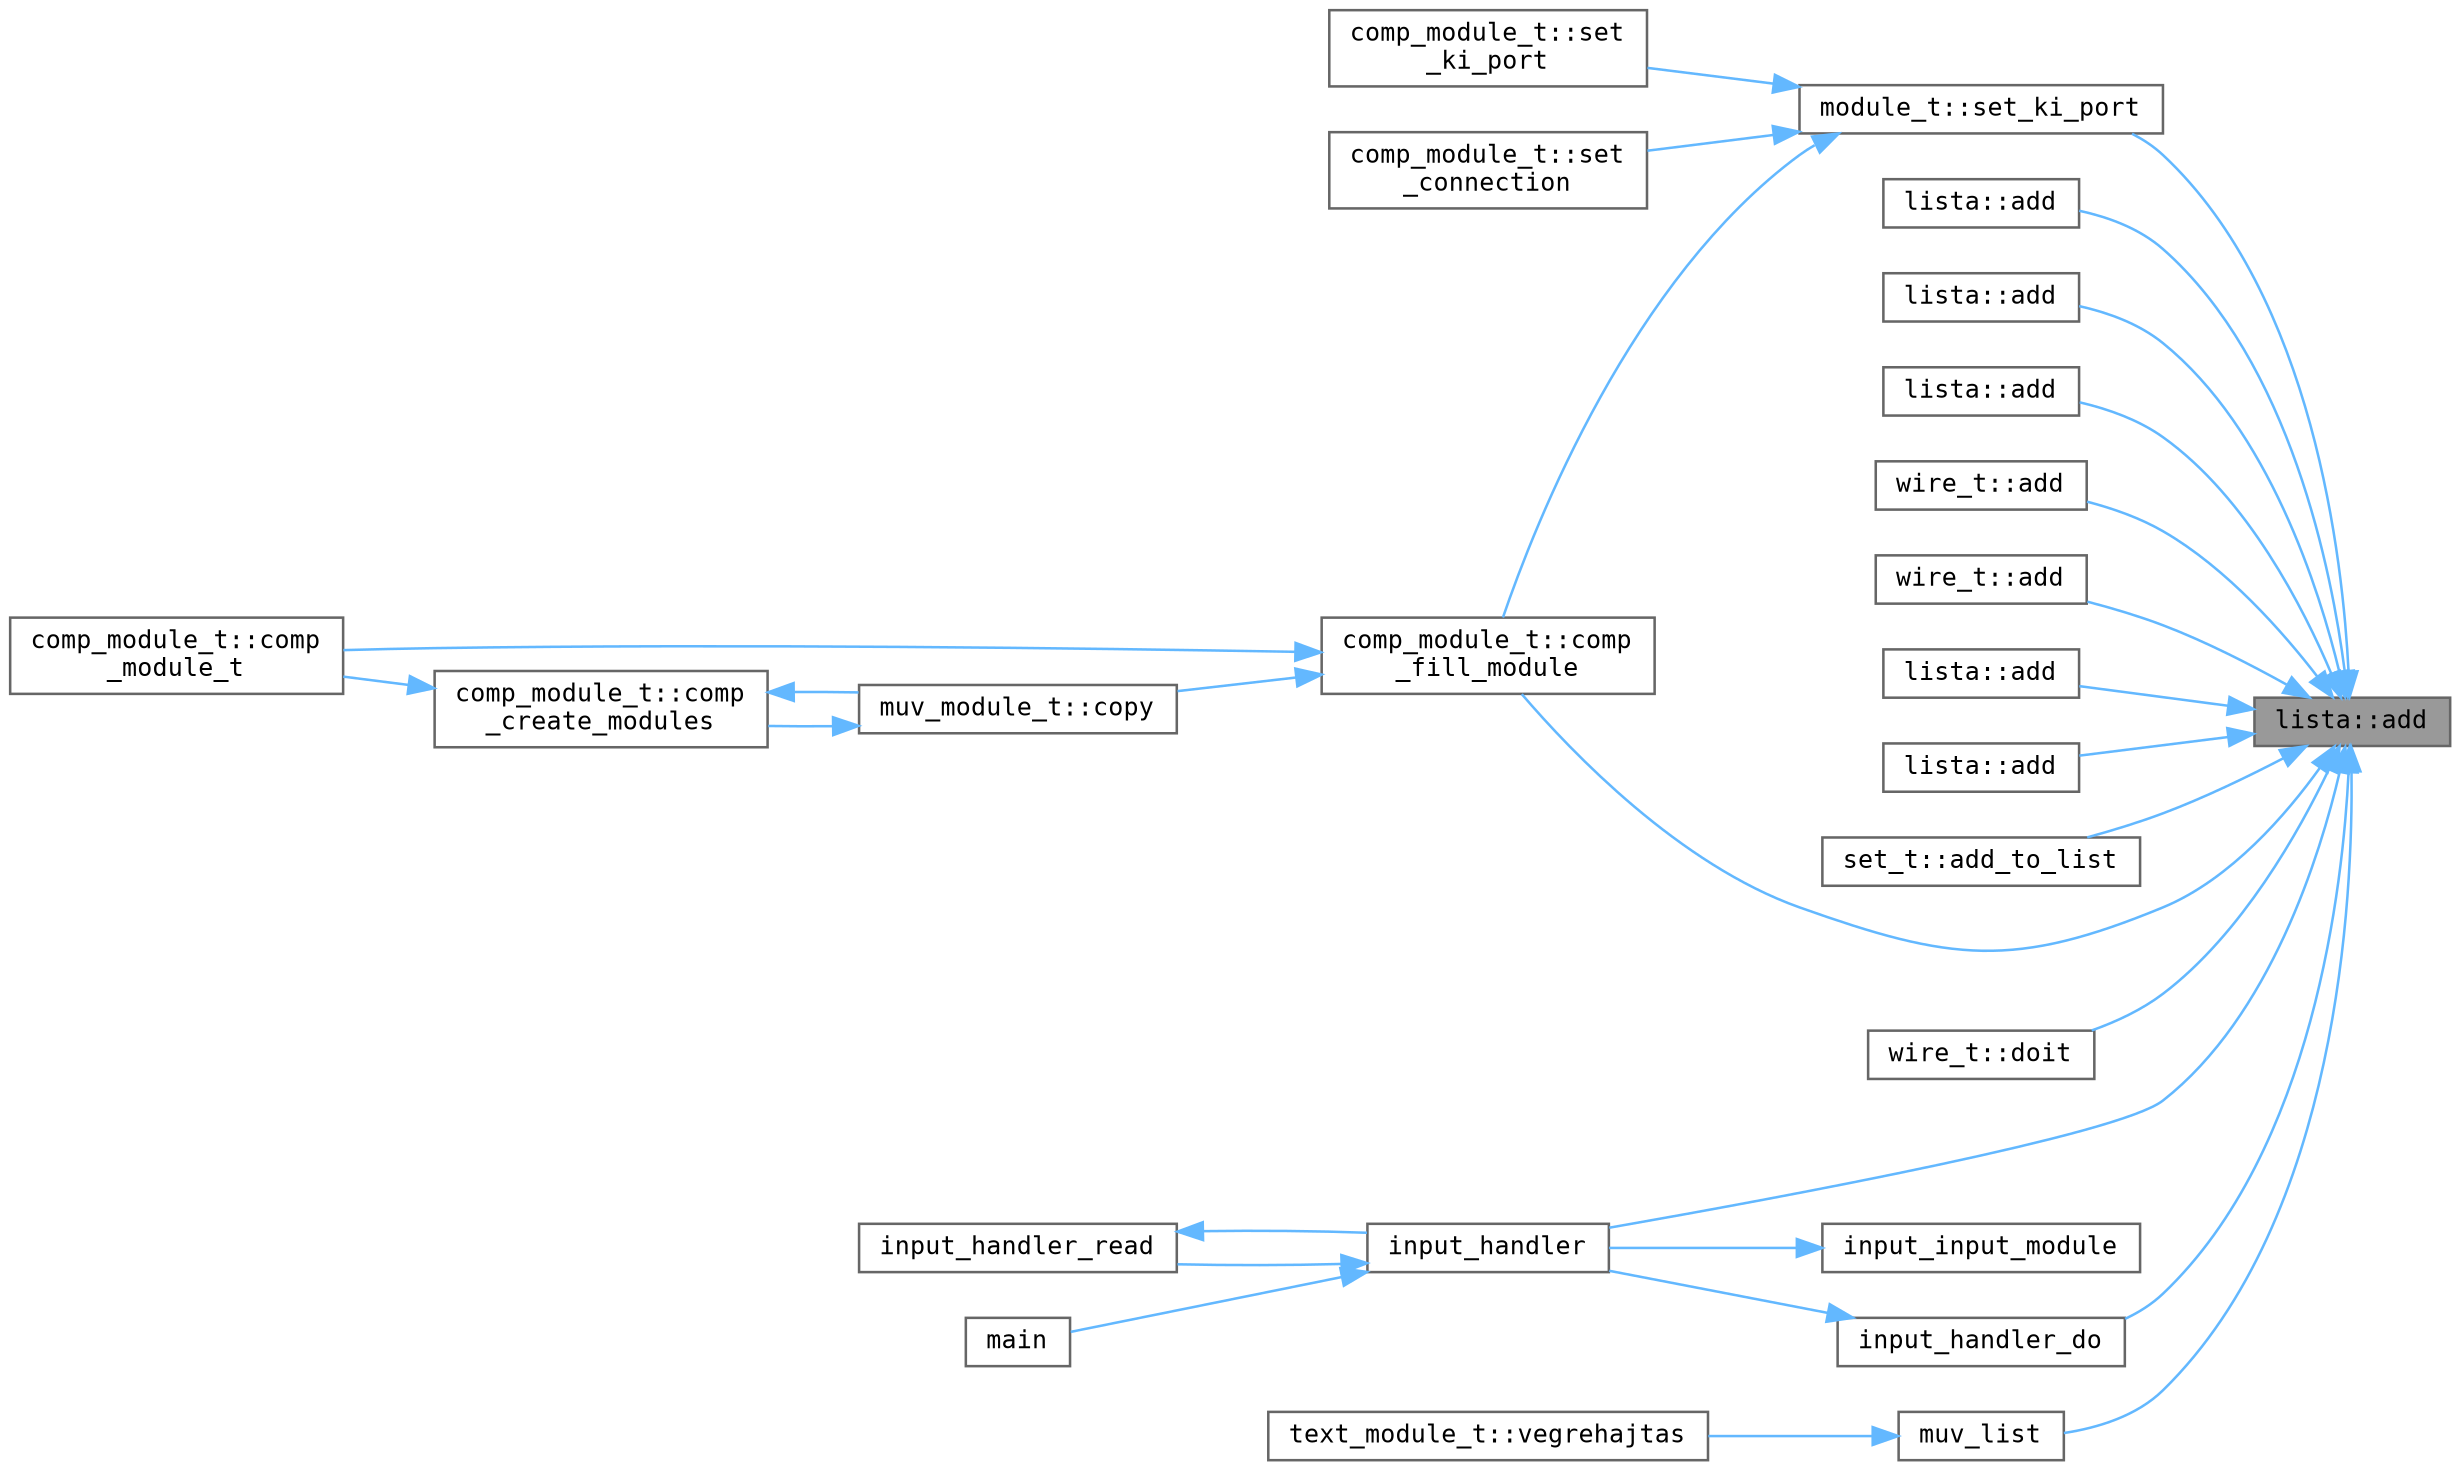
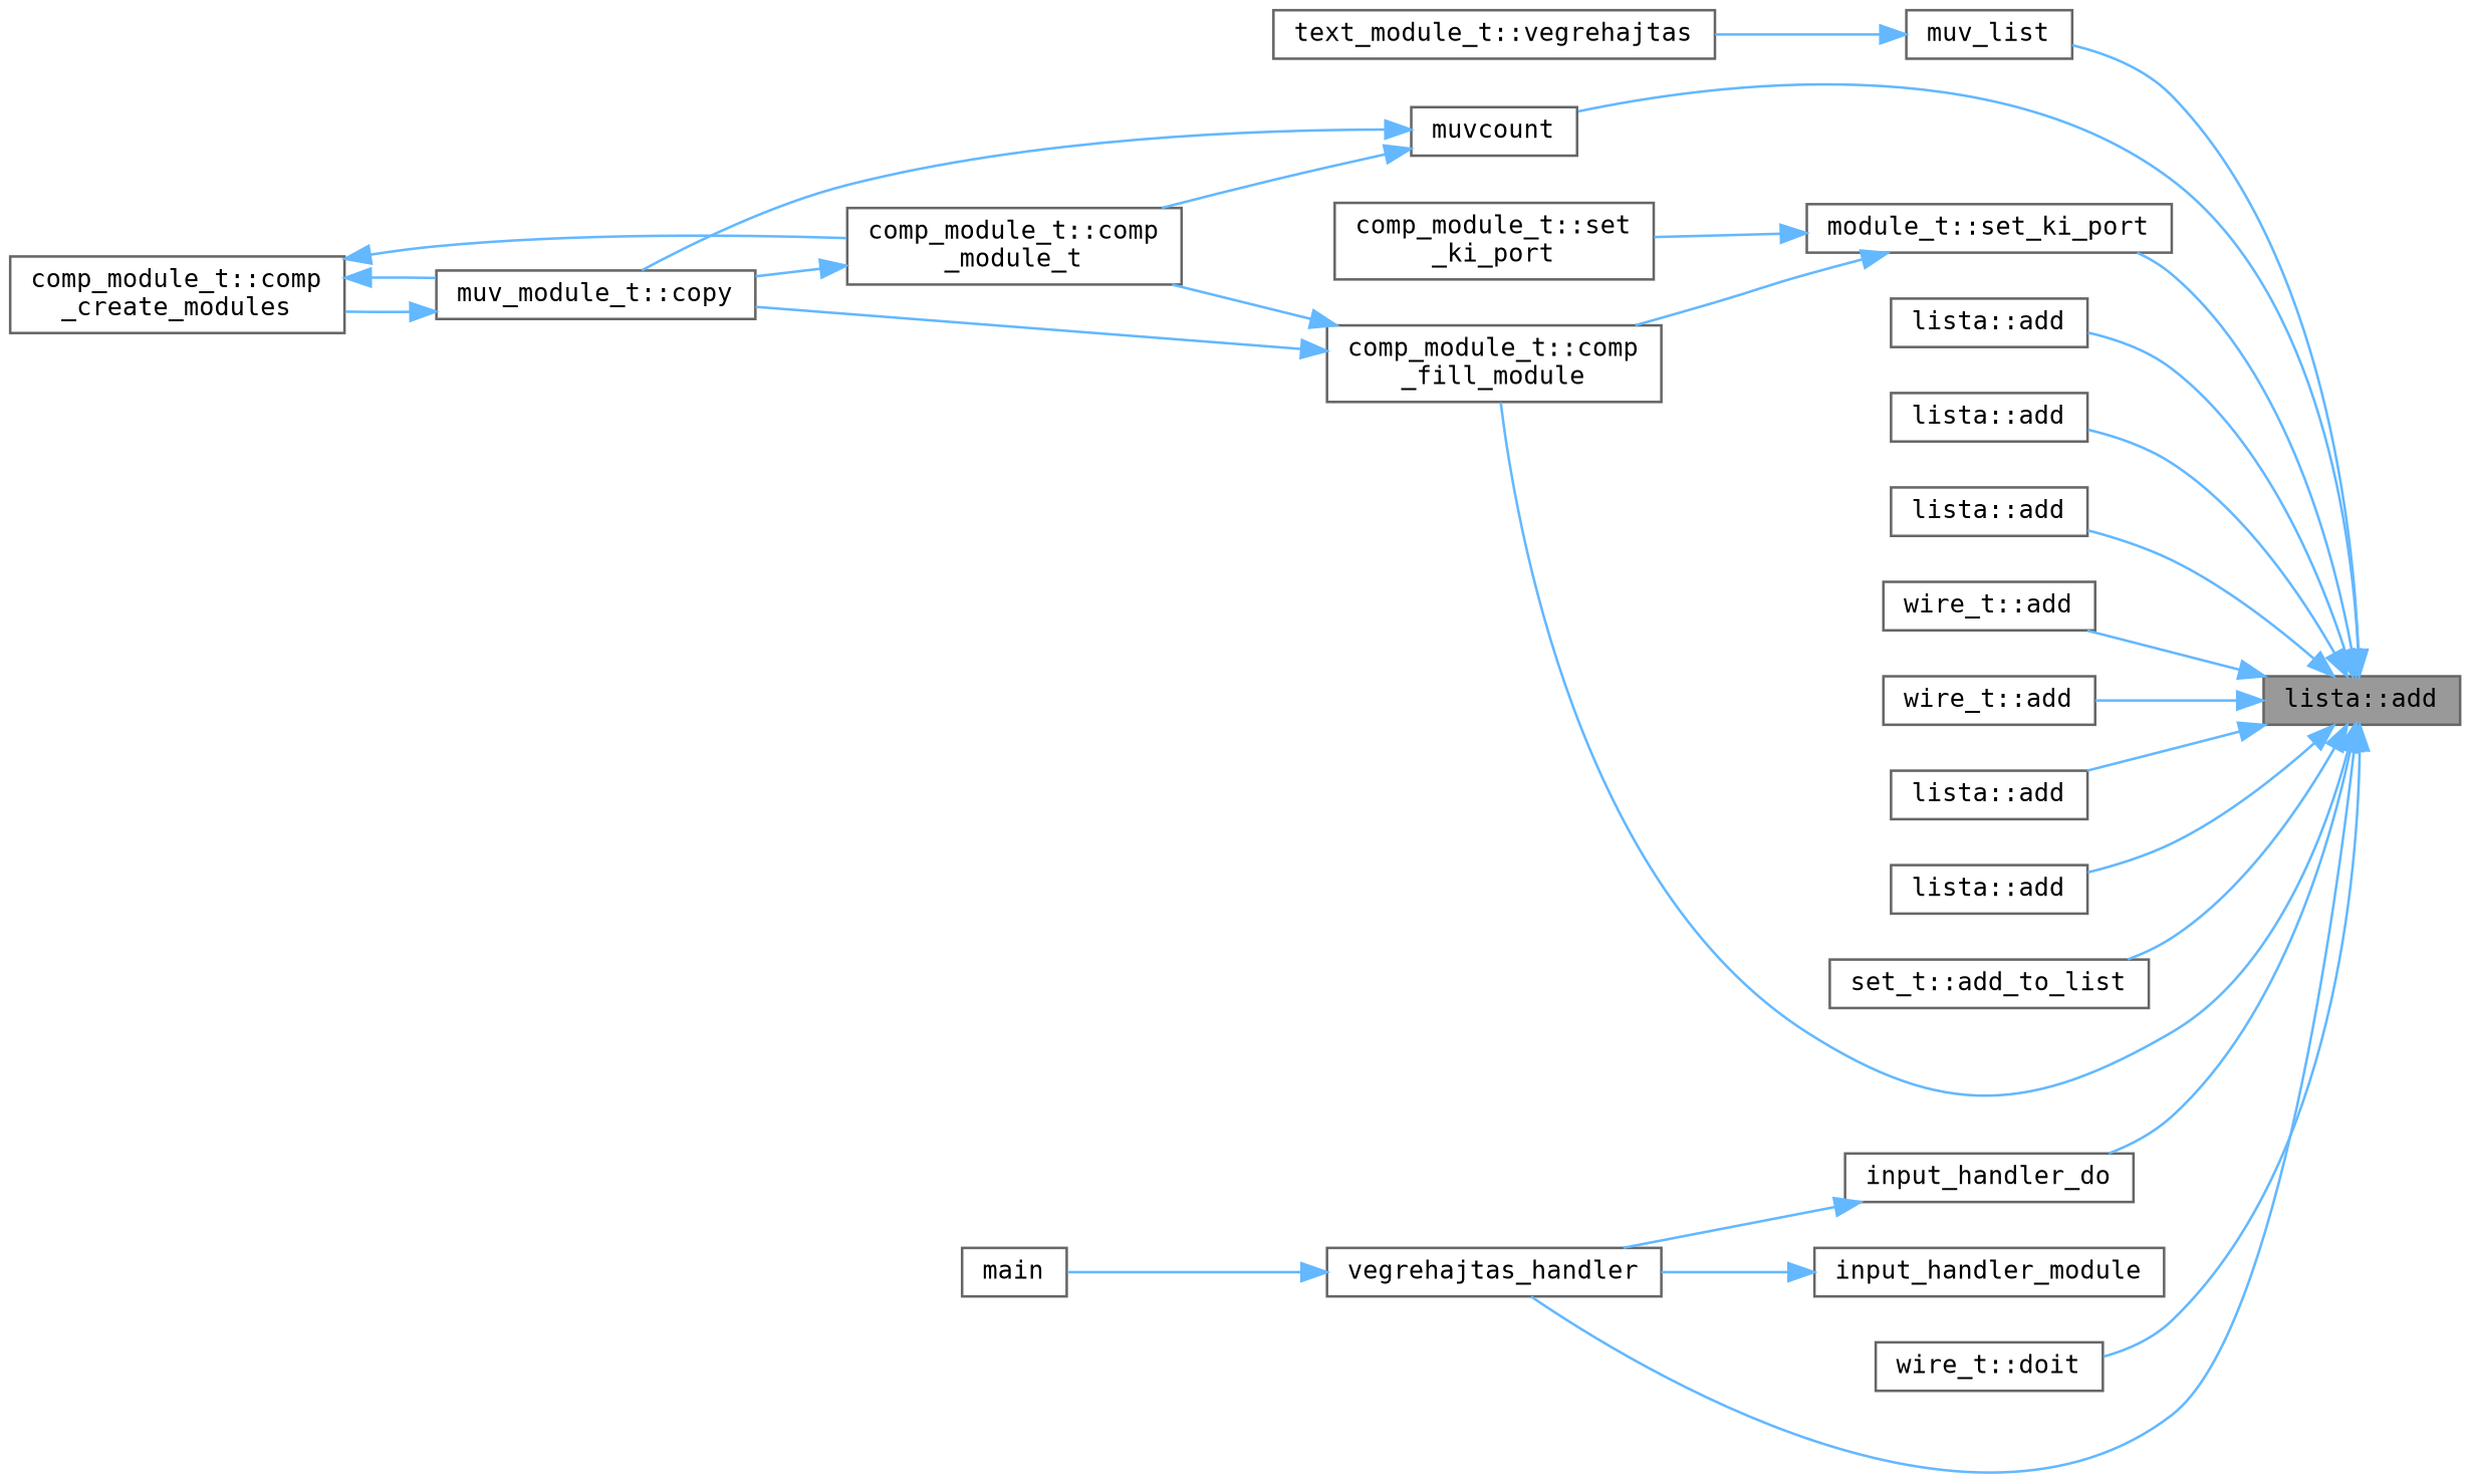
  digraph {
    fontname="DejaVu Sans Mono"
    rankdir=RL
    node [color=grey40 fillcolor=white fontname="DejaVu Sans Mono" fontsize=10 shape=box style=filled]
    edge [color=steelblue1 dir=back fontname="DejaVu Sans Mono" fontsize=10 labelfontname=Helvetica labelfontsize=10 style=solid]
    n1 [color=gray40 fillcolor=grey60 fontcolor=black height=0.2 label="lista::add" width=0.4]
    n2 [height=0.2 label="lista::add" width=0.4]
    n3 [height=0.2 label="lista::add" width=0.4]
    n4 [height=0.2 label="lista::add" width=0.4]
    n5 [height=0.2 label="wire_t::add" width=0.4]
    n6 [height=0.2 label="wire_t::add" width=0.4]
    n7 [height=0.2 label="lista::add" width=0.4]
    n8 [height=0.2 label="lista::add" width=0.4]
    n9 [height=0.2 label="set_t::add_to_list" width=0.4]
    n10 [height=0.2 label="comp_module_t::comp\l_fill_module" width=0.4]
    n11 [height=0.2 label="wire_t::doit" width=0.4]
-   n12 [height=0.2 label=input_handler width=0.4]
+   n12 [height=0.2 label=vegrehajtas_handler width=0.4]
    n13 [height=0.2 label=input_handler_do width=0.4]
    n14 [height=0.2 label=muv_list width=0.4]
+   n15 [height=0.2 label=muvcount width=0.4]
    n16 [height=0.2 label="module_t::set_ki_port" width=0.4]
    n17 [height=0.2 label="comp_module_t::comp\l_module_t" width=0.4]
    n18 [height=0.2 label="muv_module_t::copy" width=0.4]
-   n19 [height=0.2 label=input_handler_read width=0.4]
    n20 [height=0.2 label=main width=0.4]
    n21 [height=0.2 label="text_module_t::vegrehajtas" width=0.4]
-   n22 [height=0.2 label="comp_module_t::set\l_connection" width=0.4]
    n23 [height=0.2 label="comp_module_t::set\l_ki_port" width=0.4]
    n24 [height=0.2 label="comp_module_t::comp\l_create_modules" width=0.4]
-   n25 [height=0.2 label=input_input_module width=0.4]
+   n25 [height=0.2 label=input_handler_module width=0.4]
    n1 -> n2
    n1 -> n3
    n1 -> n4
    n1 -> n5
    n1 -> n6
    n1 -> n7
    n1 -> n8
    n1 -> n9
    n1 -> n10
    n1 -> n11
    n1 -> n12
    n1 -> n13
    n1 -> n14
+   n1 -> n15
    n1 -> n16
    n10 -> n17
    n10 -> n18
-   n12 -> n19
    n12 -> n20
    n13 -> n12
    n14 -> n21
+   n15 -> n17
+   n15 -> n18
    n16 -> n10
-   n16 -> n22
    n16 -> n23
+   n17 -> n18
    n18 -> n24
-   n19 -> n12
    n24 -> n17
    n24 -> n18
    n25 -> n12
  }
